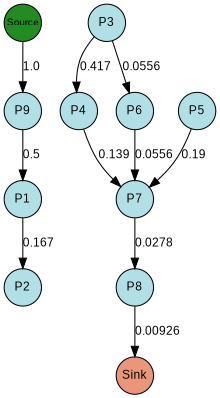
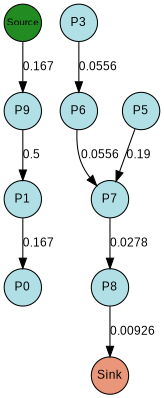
  digraph {
    rankdir=TB
    splines=true
    node [fillcolor=powderblue fixedsize=true fontcolor=black fontname=arial fontsize=12 margin=0 shape=circle style=filled]
    edge [fontcolor=black fontname=arial fontsize=12 margin=0]
    n1 [fillcolor=forestgreen fontsize=10 label=Source width=0.5]
    n2 [label=P9 width=0.5]
    n3 [label=P1 width=0.5]
-   n4 [label=P2 width=0.5]
+   n4 [label=P0 width=0.5]
    n5 [label=P3 width=0.5]
-   n6 [label=P4 width=0.5]
    n7 [label=P5 width=0.5]
    n8 [label=P6 width=0.5]
    n9 [label=P7 width=0.5]
    n10 [label=P8 width=0.5]
    n11 [fillcolor=darksalmon label=Sink width=0.5]
    subgraph sub_1 {
      rank=same
      n1
    }
    subgraph sub_2 {
      rank=same
      n2
    }
    subgraph sub_3 {
      rank=same
      n3
    }
    subgraph sub_4 {
      rank=same
      n4
    }
    subgraph sub_5 {
      rank=same
      n5
    }
    subgraph sub_6 {
      rank=same
-     n6
      n7
      n8
    }
    subgraph sub_7 {
      rank=same
      n9
    }
    subgraph sub_8 {
      rank=same
      n10
    }
    subgraph sub_9 {
      rank=same
      n11
    }
-   n1 -> n2 [label=1.0]
+   n1 -> n2 [label=0.167]
    n2 -> n3 [label=0.5]
    n3 -> n4 [label=0.167]
-   n5 -> n6 [label=0.417]
    n5 -> n8 [label=0.0556]
-   n6 -> n9 [label=0.139]
    n7 -> n9 [label=0.19]
    n8 -> n9 [label=0.0556]
    n9 -> n10 [label=0.0278]
    n10 -> n11 [label=0.00926]
  }
